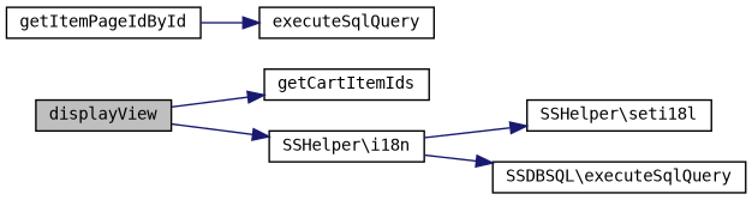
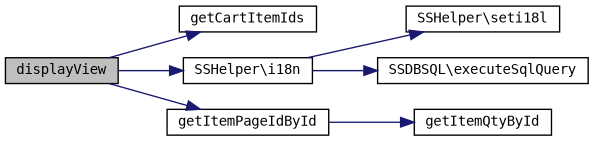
  digraph {
    fontname="DejaVu Sans Mono"
    rankdir=LR
    node [color=black fillcolor=white fontname="DejaVu Sans Mono" fontsize=10 shape=record style=filled]
    edge [color=midnightblue fontname="DejaVu Sans Mono" fontsize=10 labelfontname=Helvetica labelfontsize=10 style=solid]
    n1 [fillcolor=grey75 fontcolor=black height=0.2 label=displayView width=0.4]
    n2 [height=0.2 label=getCartItemIds width=0.4]
    n3 [height=0.2 label="SSHelper\\i18n" width=0.4]
    n4 [height=0.2 label=getItemPageIdById width=0.4]
    n5 [height=0.2 label="SSHelper\\seti18l" width=0.4]
    n6 [height=0.2 label="SSDBSQL\\executeSqlQuery" width=0.4]
-   n7 [height=0.2 label=executeSqlQuery width=0.4]
+   n7 [height=0.2 label=getItemQtyById width=0.4]
    n1 -> n2
    n1 -> n3
+   n1 -> n4
    n3 -> n5
    n3 -> n6
    n4 -> n7
  }
